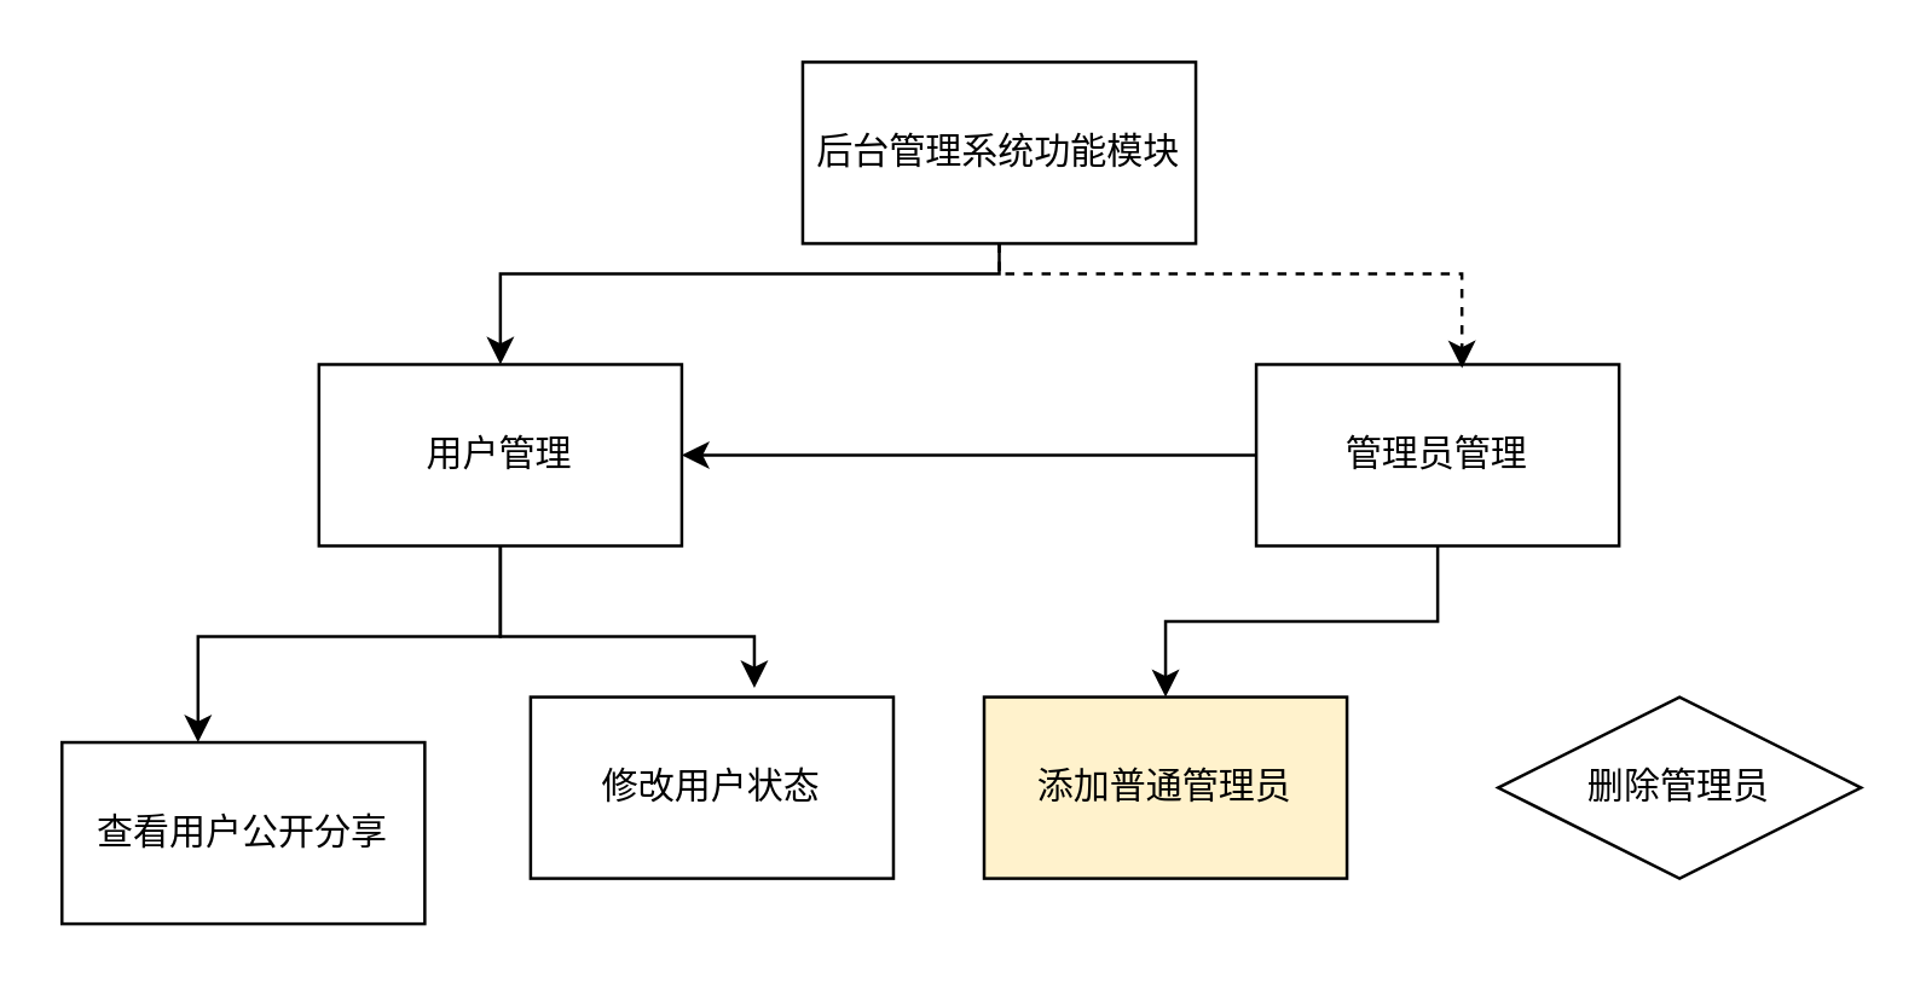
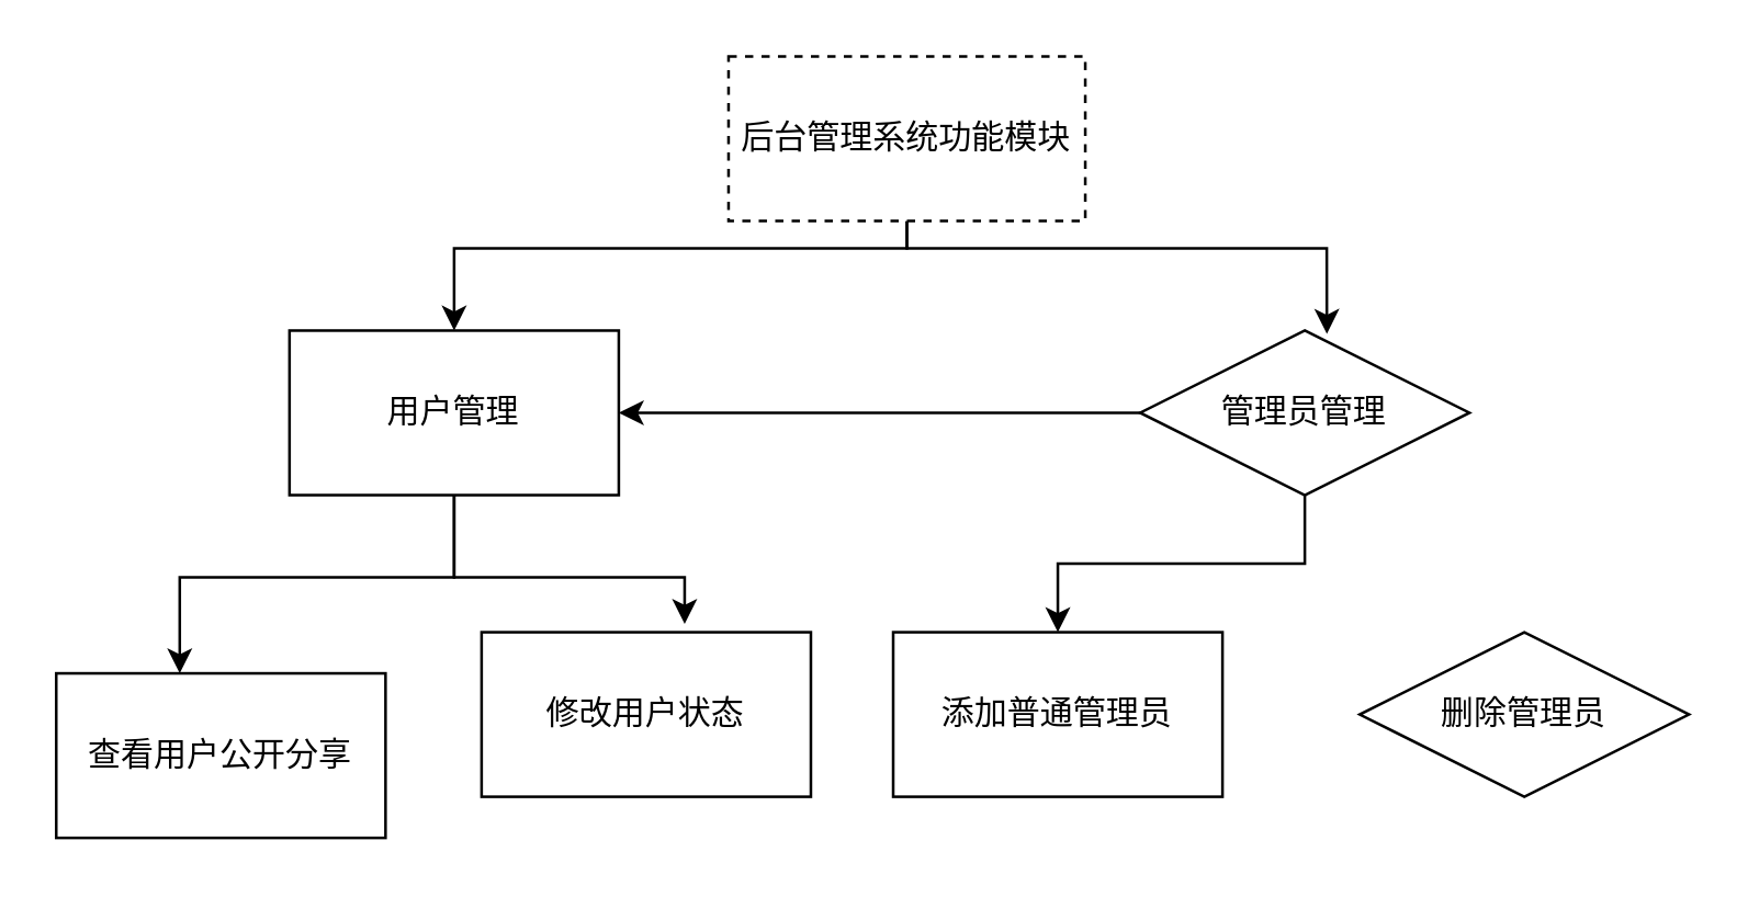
  <mxCell id="0" />
  <mxCell id="1" parent="0" />
  <mxCell id="2" style="edgeStyle=orthogonalEdgeStyle;rounded=0;orthogonalLoop=1;jettySize=auto;html=1;" parent="1" source="4" edge="1"><mxGeometry relative="1" as="geometry"><mxPoint x="249" y="227" as="targetPoint" /><Array as="points"><mxPoint x="165" y="210" /><mxPoint x="249" y="210" /></Array></mxGeometry></mxCell>
  <mxCell id="3" style="edgeStyle=orthogonalEdgeStyle;rounded=0;orthogonalLoop=1;jettySize=auto;html=1;" parent="1" source="4" target="5" edge="1"><mxGeometry relative="1" as="geometry"><Array as="points"><mxPoint x="165" y="210" /><mxPoint x="65" y="210" /></Array></mxGeometry></mxCell>
  <mxCell id="4" value="用户管理" style="rounded=0;whiteSpace=wrap;html=1;" parent="1" vertex="1"><mxGeometry x="105" y="120" width="120" height="60" as="geometry" /></mxCell>
  <mxCell id="5" value="查看用户公开分享" style="rounded=0;whiteSpace=wrap;html=1;" parent="1" vertex="1"><mxGeometry x="20" y="245" width="120" height="60" as="geometry" /></mxCell>
  <mxCell id="6" value="修改用户状态" style="rounded=0;whiteSpace=wrap;html=1;" parent="1" vertex="1"><mxGeometry x="175" y="230" width="120" height="60" as="geometry" /></mxCell>
  <mxCell id="7" style="edgeStyle=orthogonalEdgeStyle;rounded=0;orthogonalLoop=1;jettySize=auto;html=1;entryX=0.5;entryY=0;entryDx=0;entryDy=0;" parent="1" source="9" target="10" edge="1"><mxGeometry relative="1" as="geometry"><Array as="points"><mxPoint x="475" y="205" /><mxPoint x="385" y="205" /></Array></mxGeometry></mxCell>
  <mxCell id="8" style="edgeStyle=orthogonalEdgeStyle;rounded=0;orthogonalLoop=1;jettySize=auto;html=1;" parent="1" source="9" target="4" edge="1"><mxGeometry relative="1" as="geometry" /></mxCell>
- <mxCell id="9" value="管理员管理" style="rounded=0;whiteSpace=wrap;html=1;" parent="1" vertex="1"><mxGeometry x="415" y="120" width="120" height="60" as="geometry" /></mxCell>
- <mxCell id="10" value="添加普通管理员" style="rounded=0;whiteSpace=wrap;html=1;fillColor=#fff2cc;" parent="1" vertex="1"><mxGeometry x="325" y="230" width="120" height="60" as="geometry" /></mxCell>
+ <mxCell id="9" value="管理员管理" style="rhombus;whiteSpace=wrap;html=1;" parent="1" vertex="1"><mxGeometry x="415" y="120" width="120" height="60" as="geometry" /></mxCell>
+ <mxCell id="10" value="添加普通管理员" style="rounded=0;whiteSpace=wrap;html=1;" parent="1" vertex="1"><mxGeometry x="325" y="230" width="120" height="60" as="geometry" /></mxCell>
  <mxCell id="11" value="删除管理员" style="rhombus;whiteSpace=wrap;html=1;" parent="1" vertex="1"><mxGeometry x="495" y="230" width="120" height="60" as="geometry" /></mxCell>
  <mxCell id="12" style="edgeStyle=orthogonalEdgeStyle;rounded=0;orthogonalLoop=1;jettySize=auto;html=1;" parent="1" source="14" target="4" edge="1"><mxGeometry relative="1" as="geometry"><Array as="points"><mxPoint x="330" y="90" /><mxPoint x="165" y="90" /></Array></mxGeometry></mxCell>
- <mxCell id="13" style="edgeStyle=orthogonalEdgeStyle;rounded=0;orthogonalLoop=1;jettySize=auto;html=1;entryX=0.567;entryY=0.02;entryDx=0;entryDy=0;entryPerimeter=0;dashed=1;" parent="1" source="14" target="9" edge="1"><mxGeometry relative="1" as="geometry"><Array as="points"><mxPoint x="330" y="90" /><mxPoint x="483" y="90" /></Array></mxGeometry></mxCell>
- <mxCell id="14" value="后台管理系统功能模块" style="rounded=0;whiteSpace=wrap;html=1;" parent="1" vertex="1"><mxGeometry x="265" y="20" width="130" height="60" as="geometry" /></mxCell>
+ <mxCell id="13" style="edgeStyle=orthogonalEdgeStyle;rounded=0;orthogonalLoop=1;jettySize=auto;html=1;entryX=0.567;entryY=0.02;entryDx=0;entryDy=0;entryPerimeter=0;" parent="1" source="14" target="9" edge="1"><mxGeometry relative="1" as="geometry"><Array as="points"><mxPoint x="330" y="90" /><mxPoint x="483" y="90" /></Array></mxGeometry></mxCell>
+ <mxCell id="14" value="后台管理系统功能模块" style="rounded=0;whiteSpace=wrap;html=1;dashed=1;" parent="1" vertex="1"><mxGeometry x="265" y="20" width="130" height="60" as="geometry" /></mxCell>
